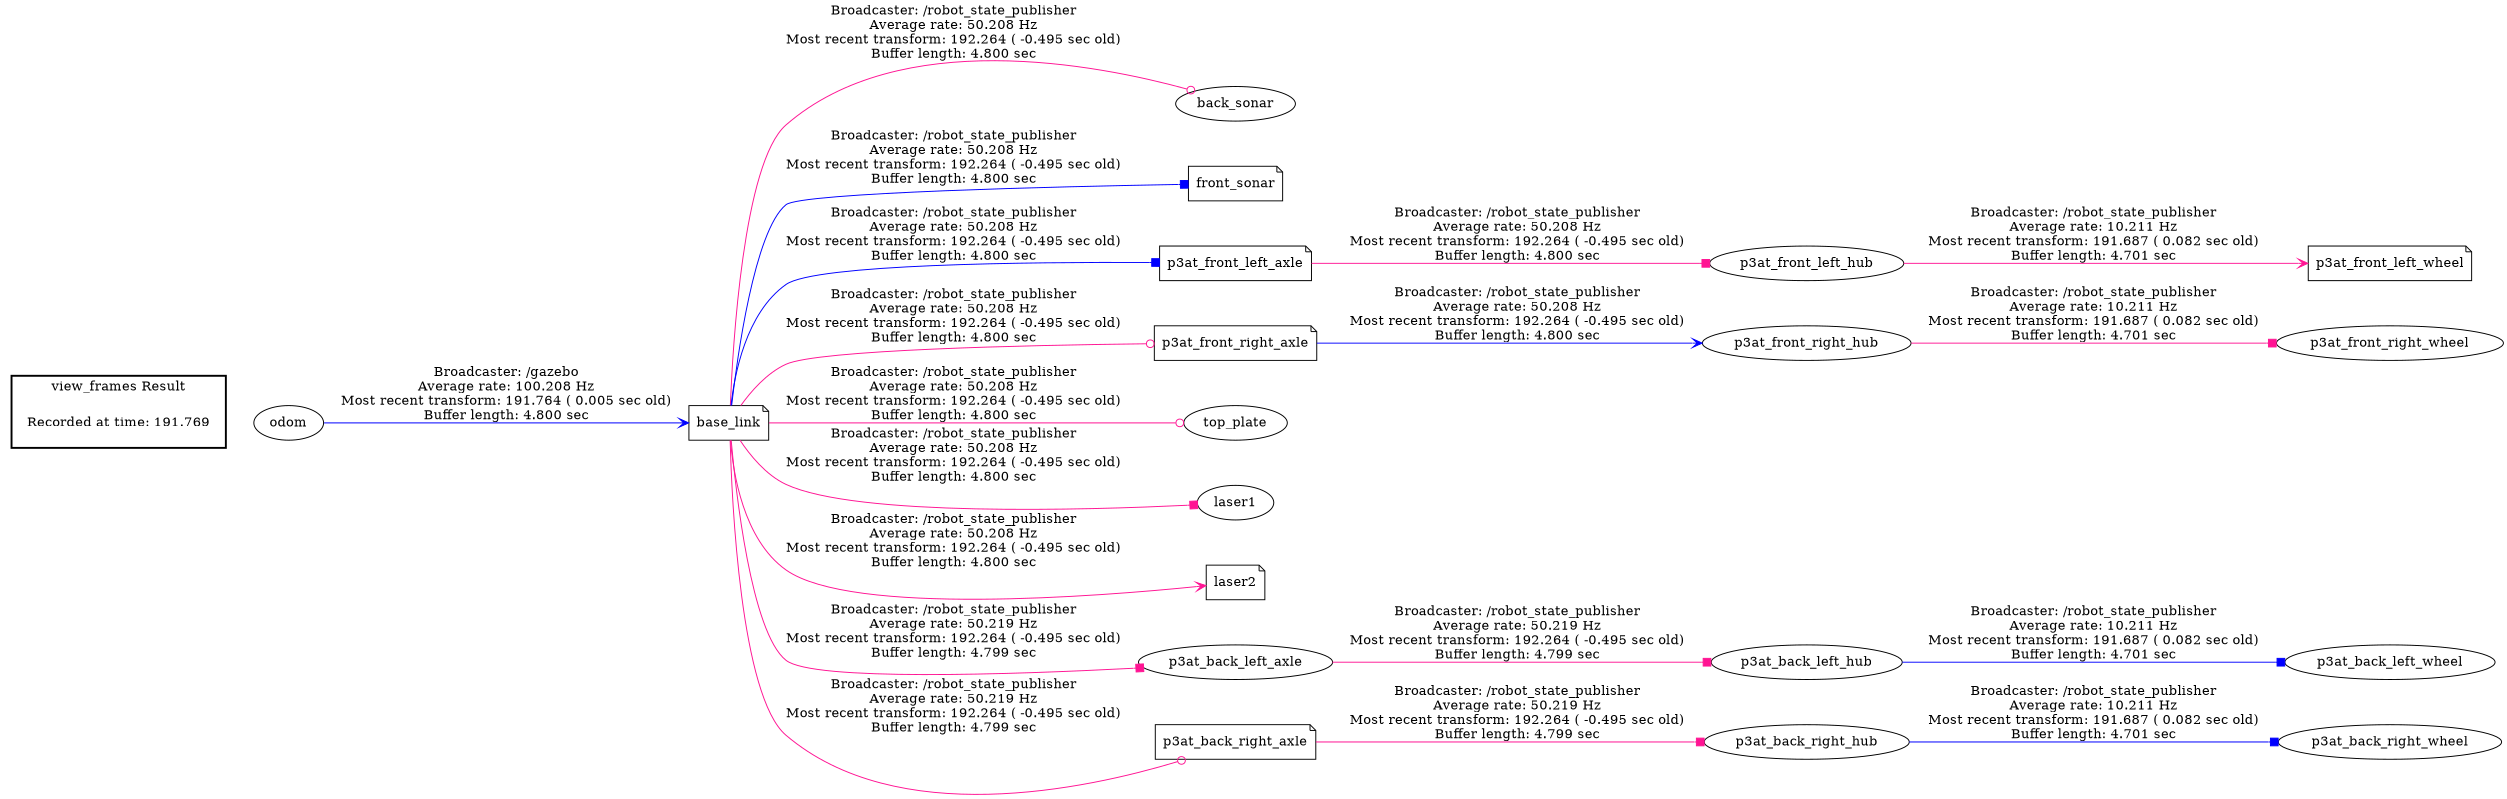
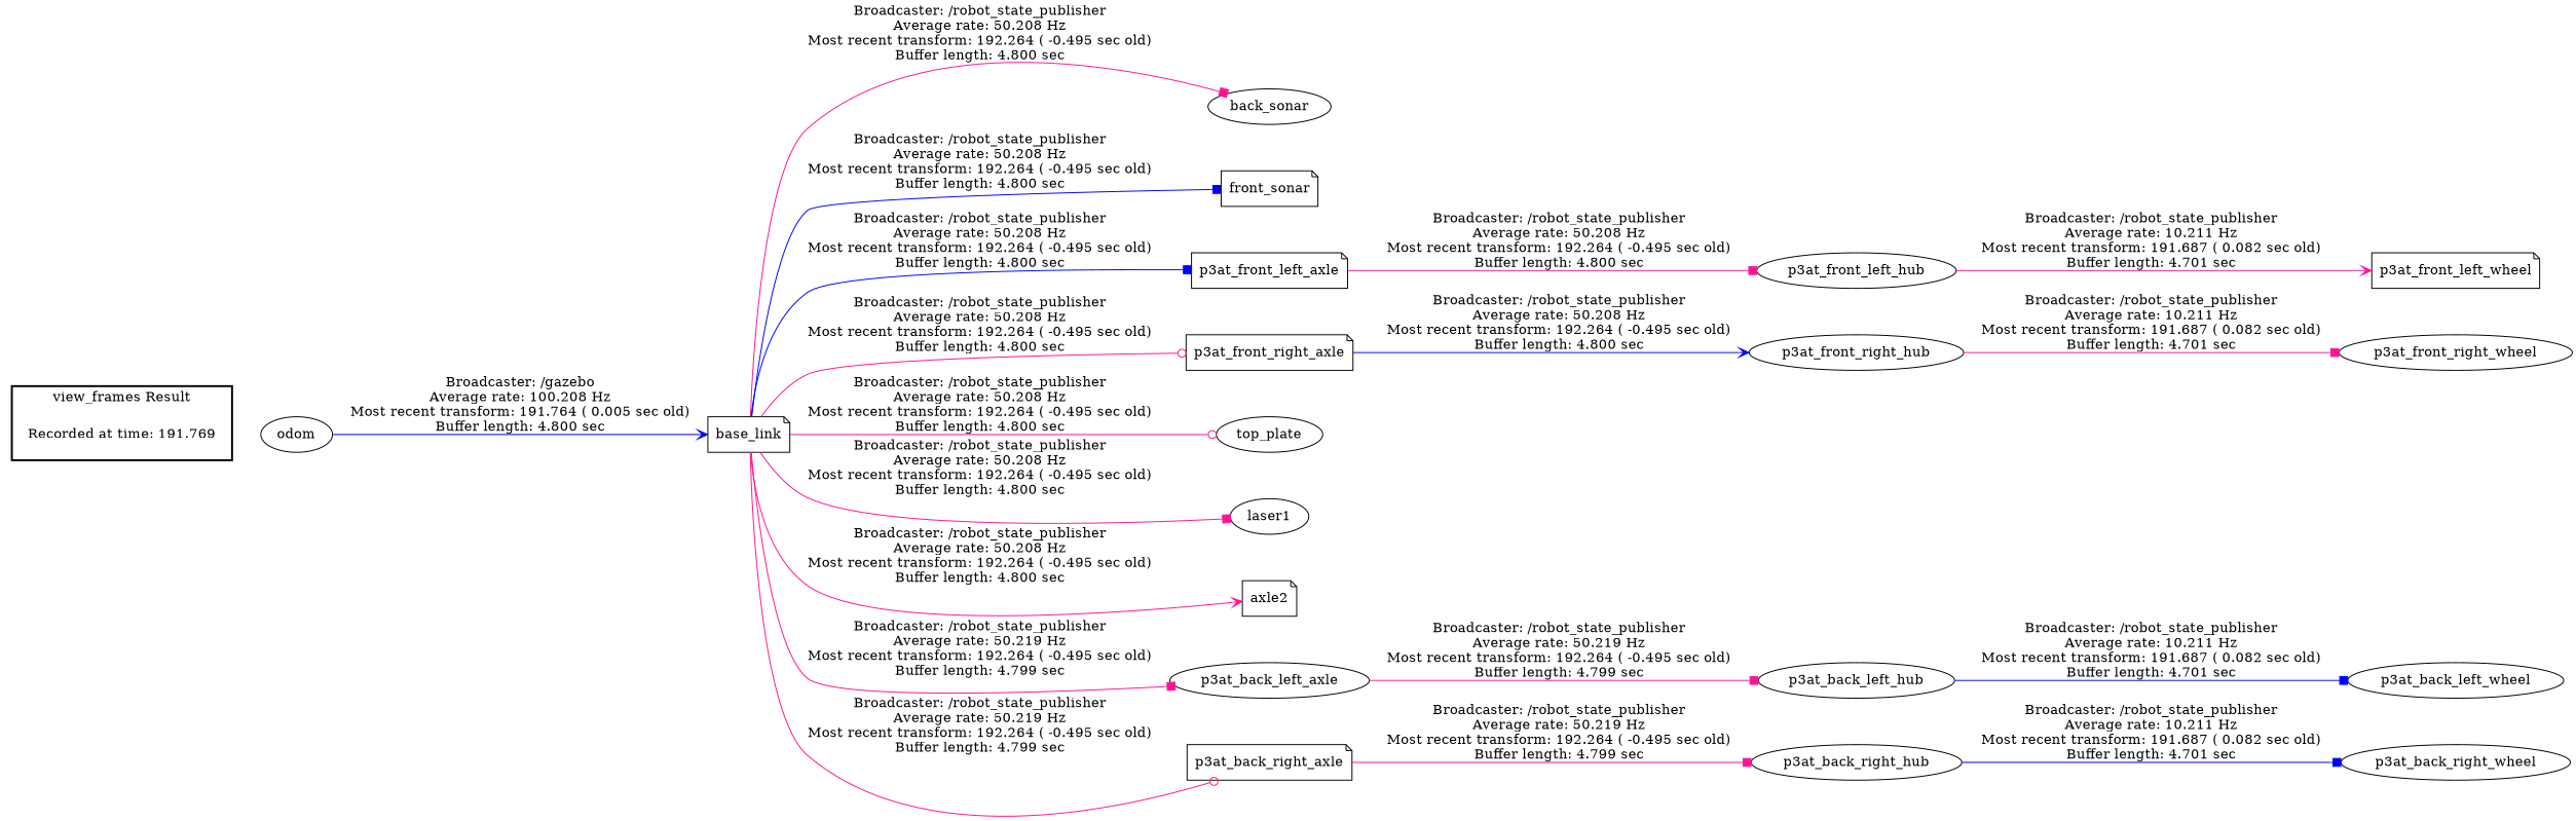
  digraph {
    rankdir=LR
    node [shape=ellipse]
    edge [arrowhead=box color=deeppink]
    "Recorded at time: 191.769" [shape=plaintext]
    odom
    base_link [shape=note]
    back_sonar
    front_sonar [shape=note]
    p3at_front_left_axle [shape=note]
    p3at_front_right_axle [shape=note]
    top_plate
    laser1
-   laser2 [shape=note]
+   laser2 [shape=note label=axle2]
    p3at_back_left_axle
    p3at_back_right_axle [shape=note]
    p3at_front_left_hub
    p3at_front_right_hub
    p3at_back_left_hub
    p3at_back_right_hub
    p3at_front_left_wheel [shape=note]
    p3at_front_right_wheel
    p3at_back_left_wheel
    p3at_back_right_wheel
    subgraph cluster_1 {
      color=black
      label="view_frames Result"
      style=bold
      "Recorded at time: 191.769"
    }
    "Recorded at time: 191.769" -> odom [style=invis arrowhead="" color=""]
    odom -> base_link [arrowhead=vee color=blue label="Broadcaster: /gazebo\nAverage rate: 100.208 Hz\nMost recent transform: 191.764 ( 0.005 sec old)\nBuffer length: 4.800 sec\n"]
-   base_link -> back_sonar [arrowhead=odot label="Broadcaster: /robot_state_publisher\nAverage rate: 50.208 Hz\nMost recent transform: 192.264 ( -0.495 sec old)\nBuffer length: 4.800 sec\n"]
+   base_link -> back_sonar [label="Broadcaster: /robot_state_publisher\nAverage rate: 50.208 Hz\nMost recent transform: 192.264 ( -0.495 sec old)\nBuffer length: 4.800 sec\n"]
    base_link -> front_sonar [color=blue label="Broadcaster: /robot_state_publisher\nAverage rate: 50.208 Hz\nMost recent transform: 192.264 ( -0.495 sec old)\nBuffer length: 4.800 sec\n"]
    base_link -> p3at_front_left_axle [color=blue label="Broadcaster: /robot_state_publisher\nAverage rate: 50.208 Hz\nMost recent transform: 192.264 ( -0.495 sec old)\nBuffer length: 4.800 sec\n"]
    base_link -> p3at_front_right_axle [arrowhead=odot label="Broadcaster: /robot_state_publisher\nAverage rate: 50.208 Hz\nMost recent transform: 192.264 ( -0.495 sec old)\nBuffer length: 4.800 sec\n"]
    base_link -> top_plate [arrowhead=odot label="Broadcaster: /robot_state_publisher\nAverage rate: 50.208 Hz\nMost recent transform: 192.264 ( -0.495 sec old)\nBuffer length: 4.800 sec\n"]
    base_link -> laser1 [label="Broadcaster: /robot_state_publisher\nAverage rate: 50.208 Hz\nMost recent transform: 192.264 ( -0.495 sec old)\nBuffer length: 4.800 sec\n"]
    base_link -> laser2 [arrowhead=vee label="Broadcaster: /robot_state_publisher\nAverage rate: 50.208 Hz\nMost recent transform: 192.264 ( -0.495 sec old)\nBuffer length: 4.800 sec\n"]
    base_link -> p3at_back_left_axle [label="Broadcaster: /robot_state_publisher\nAverage rate: 50.219 Hz\nMost recent transform: 192.264 ( -0.495 sec old)\nBuffer length: 4.799 sec\n"]
    base_link -> p3at_back_right_axle [arrowhead=odot label="Broadcaster: /robot_state_publisher\nAverage rate: 50.219 Hz\nMost recent transform: 192.264 ( -0.495 sec old)\nBuffer length: 4.799 sec\n"]
    p3at_front_left_axle -> p3at_front_left_hub [label="Broadcaster: /robot_state_publisher\nAverage rate: 50.208 Hz\nMost recent transform: 192.264 ( -0.495 sec old)\nBuffer length: 4.800 sec\n"]
    p3at_front_right_axle -> p3at_front_right_hub [arrowhead=vee color=blue label="Broadcaster: /robot_state_publisher\nAverage rate: 50.208 Hz\nMost recent transform: 192.264 ( -0.495 sec old)\nBuffer length: 4.800 sec\n"]
    p3at_back_left_axle -> p3at_back_left_hub [label="Broadcaster: /robot_state_publisher\nAverage rate: 50.219 Hz\nMost recent transform: 192.264 ( -0.495 sec old)\nBuffer length: 4.799 sec\n"]
    p3at_back_right_axle -> p3at_back_right_hub [label="Broadcaster: /robot_state_publisher\nAverage rate: 50.219 Hz\nMost recent transform: 192.264 ( -0.495 sec old)\nBuffer length: 4.799 sec\n"]
    p3at_front_left_hub -> p3at_front_left_wheel [arrowhead=vee label="Broadcaster: /robot_state_publisher\nAverage rate: 10.211 Hz\nMost recent transform: 191.687 ( 0.082 sec old)\nBuffer length: 4.701 sec\n"]
    p3at_front_right_hub -> p3at_front_right_wheel [label="Broadcaster: /robot_state_publisher\nAverage rate: 10.211 Hz\nMost recent transform: 191.687 ( 0.082 sec old)\nBuffer length: 4.701 sec\n"]
    p3at_back_left_hub -> p3at_back_left_wheel [color=blue label="Broadcaster: /robot_state_publisher\nAverage rate: 10.211 Hz\nMost recent transform: 191.687 ( 0.082 sec old)\nBuffer length: 4.701 sec\n"]
    p3at_back_right_hub -> p3at_back_right_wheel [color=blue label="Broadcaster: /robot_state_publisher\nAverage rate: 10.211 Hz\nMost recent transform: 191.687 ( 0.082 sec old)\nBuffer length: 4.701 sec\n"]
  }
